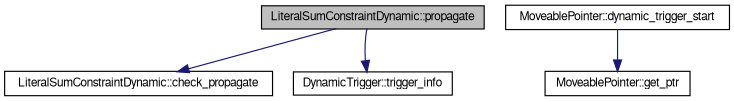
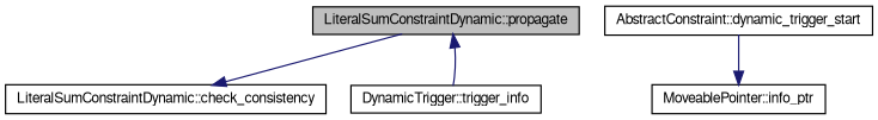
  digraph {
    rankdir=TB
    node [color=black fillcolor=white fontname=FreeSans fontsize=10 shape=record style=filled]
    edge [color=midnightblue fontname=FreeSans fontsize=10 labelfontname=FreeSans labelfontsize=10 style=solid]
    n1 [fillcolor=grey75 fontcolor=black height=0.2 label="LiteralSumConstraintDynamic::propagate" width=0.4]
-   n2 [height=0.2 label="LiteralSumConstraintDynamic::check_propagate" width=0.4]
+   n2 [height=0.2 label="LiteralSumConstraintDynamic::check_consistency" width=0.4]
    n3 [height=0.2 label="DynamicTrigger::trigger_info" width=0.4]
-   n4 [height=0.2 label="MoveablePointer::dynamic_trigger_start" width=0.4]
-   n5 [height=0.2 label="MoveablePointer::get_ptr" width=0.4]
+   n4 [height=0.2 label="AbstractConstraint::dynamic_trigger_start" width=0.4]
+   n5 [height=0.2 label="MoveablePointer::info_ptr" width=0.4]
    n1 -> n2
-   n1 -> n3
+   n3 -> n1
    n4 -> n5
  }
